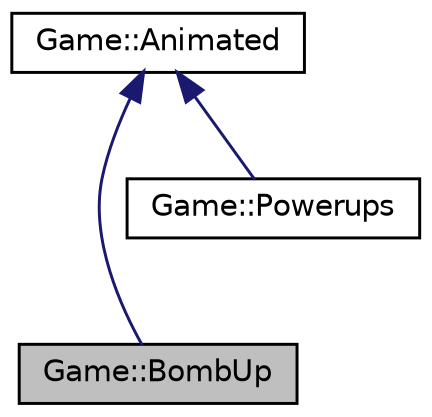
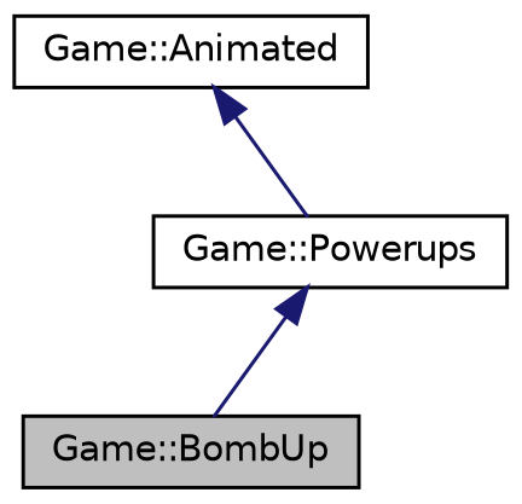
  digraph {
    node [color=black fillcolor=white fontname=Helvetica fontsize=10 shape=record style=filled]
    edge [color=midnightblue dir=back fontname=Helvetica fontsize=10 labelfontname=Helvetica labelfontsize=10 style=solid]
    n1 [fillcolor=grey75 fontcolor=black height=0.2 label="Game::BombUp" width=0.4]
    n2 [height=0.2 label="Game::Powerups" width=0.4]
    n3 [height=0.2 label="Game::Animated" width=0.4]
-   n3 -> n1
+   n2 -> n1
    n3 -> n2
  }
